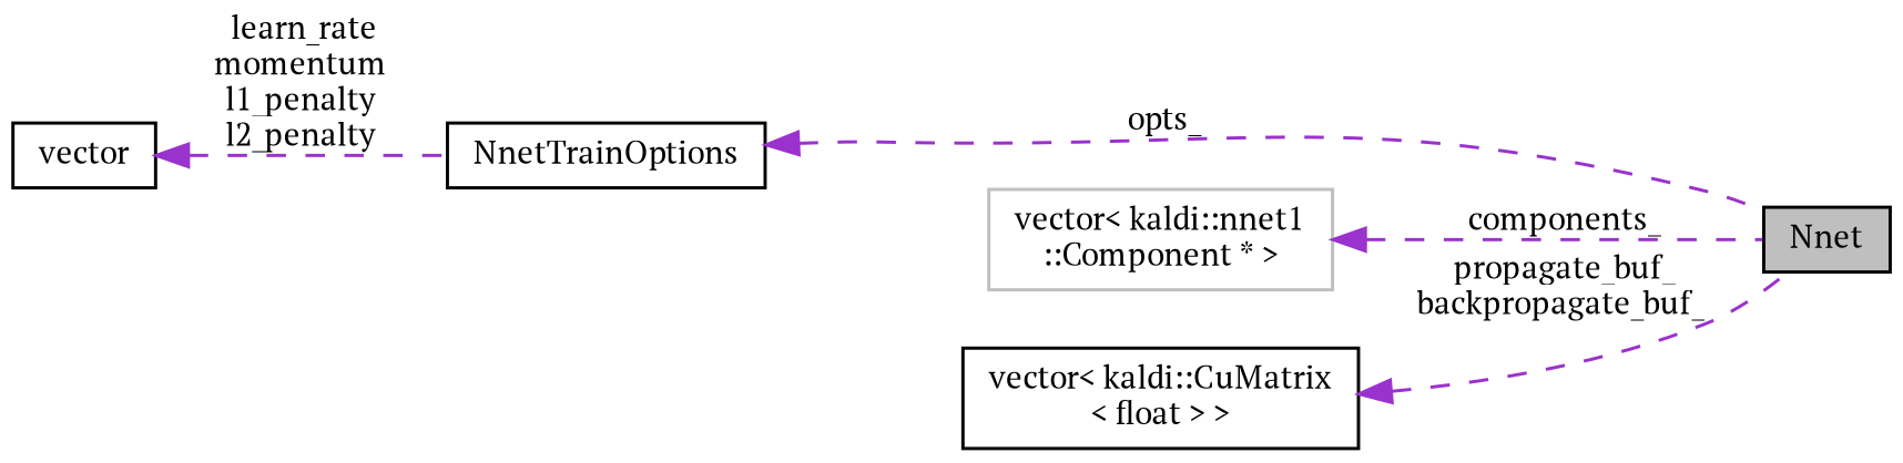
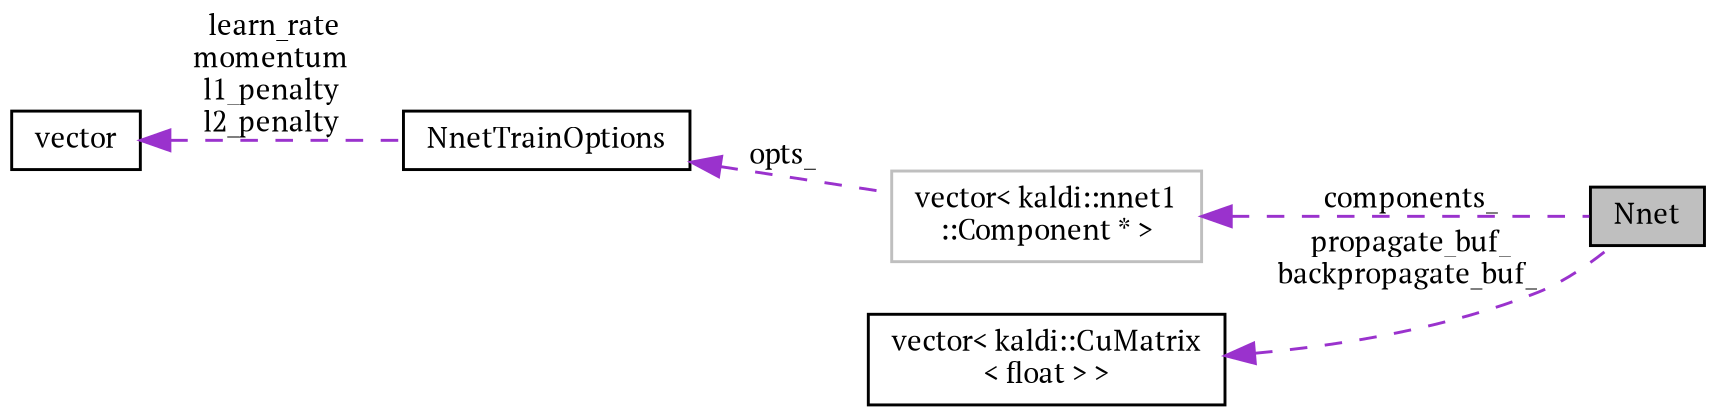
  digraph {
    fontname="PT Serif"
    rankdir=LR
    node [color=black fillcolor=white fontname="PT Serif" fontsize=10 shape=record style=filled]
    edge [color=darkorchid3 dir=back fontname="PT Serif" fontsize=10 labelfontname=Helvetica labelfontsize=10 style=dashed]
    n1 [fillcolor=grey75 fontcolor=black height=0.2 label=Nnet width=0.4]
    n2 [height=0.2 label=NnetTrainOptions width=0.4]
    n3 [height=0.2 label=vector width=0.4]
    n4 [height=0.2 label="vector\< kaldi::CuMatrix\l\< float \> \>" width=0.4]
    n5 [color=grey75 height=0.2 label="vector\< kaldi::nnet1\l::Component * \>" width=0.4]
-   n2 -> n1 [label=" opts_"]
+   n2 -> n5 [label=" opts_"]
    n3 -> n2 [label=" learn_rate\nmomentum\nl1_penalty\nl2_penalty"]
    n4 -> n1 [label=" propagate_buf_\nbackpropagate_buf_"]
    n5 -> n1 [label=" components_"]
  }
